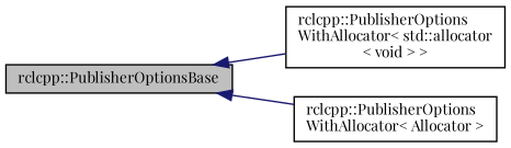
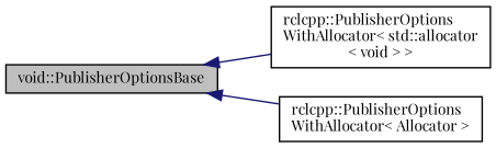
  digraph {
    fontname="Playfair Display"
    rankdir=LR
    node [color=black fillcolor=white fontname="Playfair Display" fontsize=10 shape=record style=filled]
    edge [color=midnightblue dir=back fontname="Playfair Display" fontsize=10 labelfontname=Helvetica labelfontsize=10 style=solid]
-   n1 [fillcolor=grey75 fontcolor=black height=0.2 label="rclcpp::PublisherOptionsBase" width=0.4]
+   n1 [fillcolor=grey75 fontcolor=black height=0.2 label="void::PublisherOptionsBase" width=0.4]
    n2 [height=0.2 label="rclcpp::PublisherOptions\lWithAllocator\< std::allocator\l\< void \> \>" width=0.4]
    n3 [height=0.2 label="rclcpp::PublisherOptions\lWithAllocator\< Allocator \>" width=0.4]
    n1 -> n2
    n1 -> n3
  }
